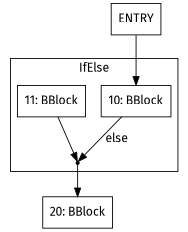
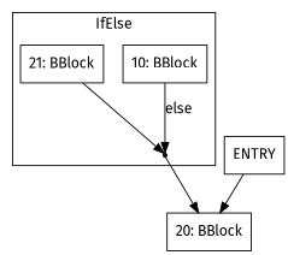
  digraph {
    fontname="Fira Sans"
    node [fontname="Fira Sans" shape=box]
    edge [fontname="Fira Sans"]
    n1 [label="10: BBlock"]
-   n2 [label="11: BBlock"]
+   n2 [label="21: BBlock"]
    landing_0_10 [shape=point]
    n4 [label="20: BBlock"]
    ENTRY
    subgraph cluster_1 {
      label=IfElse
      n1
      n2
      landing_0_10
    }
    n1 -> landing_0_10 [label=else]
    n2 -> landing_0_10
    landing_0_10 -> n4
-   ENTRY -> n1
+   ENTRY -> n4
  }
